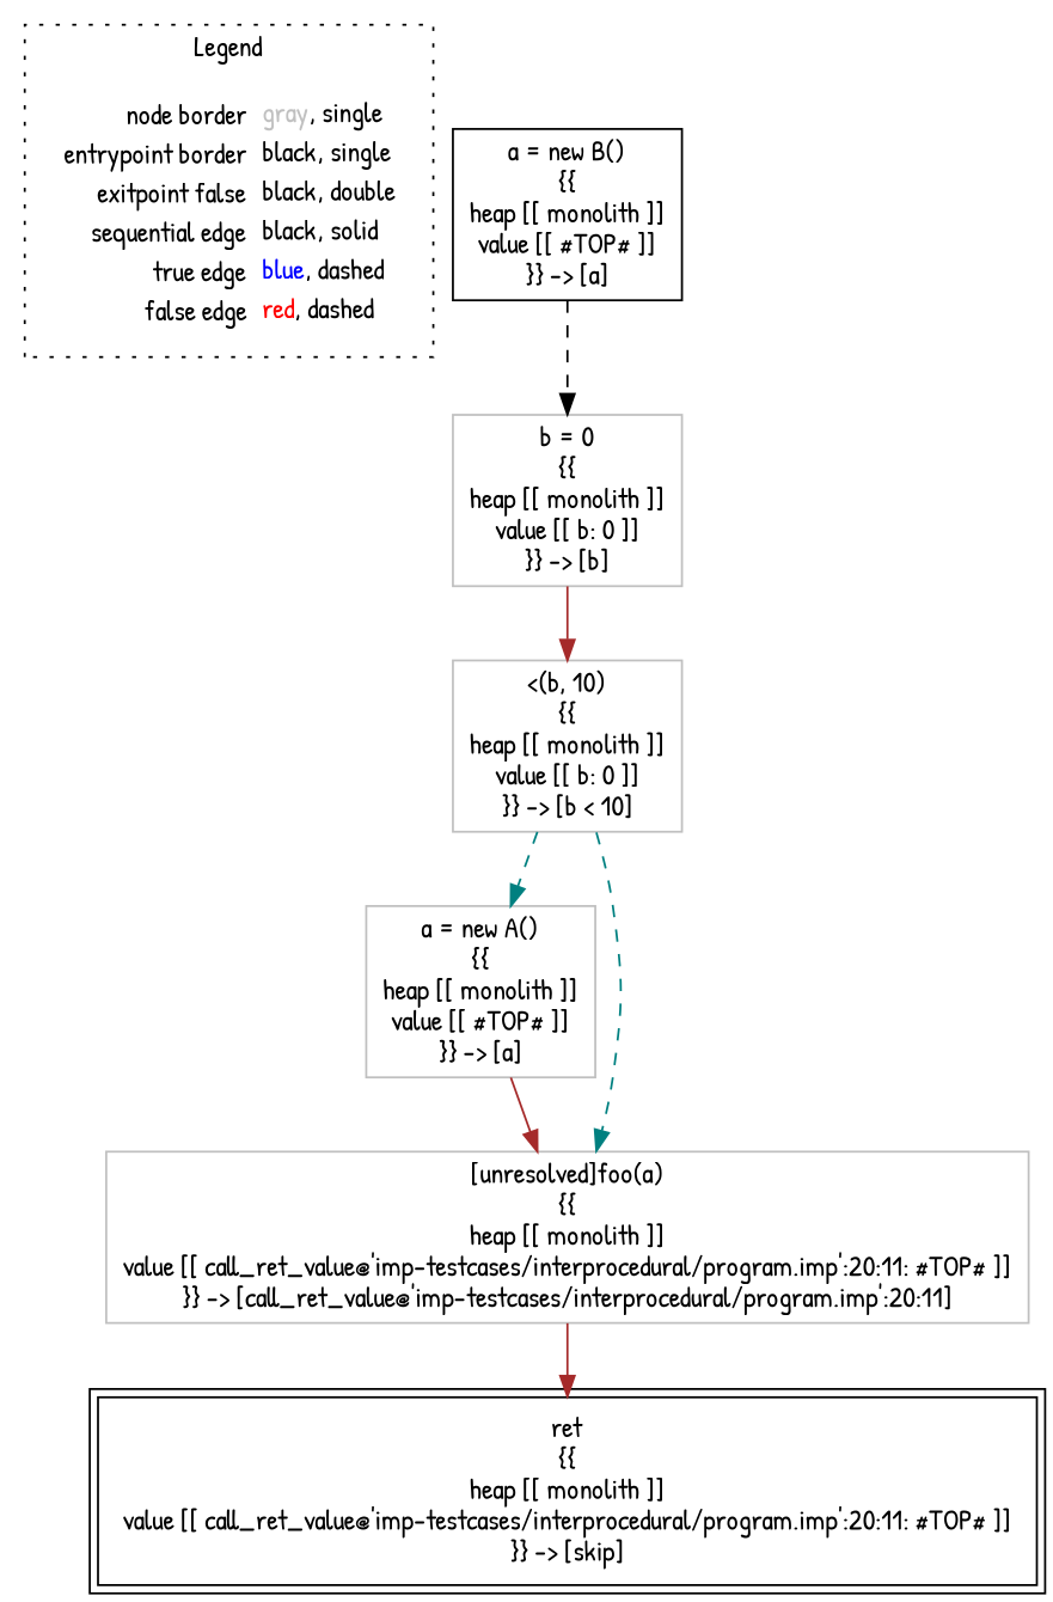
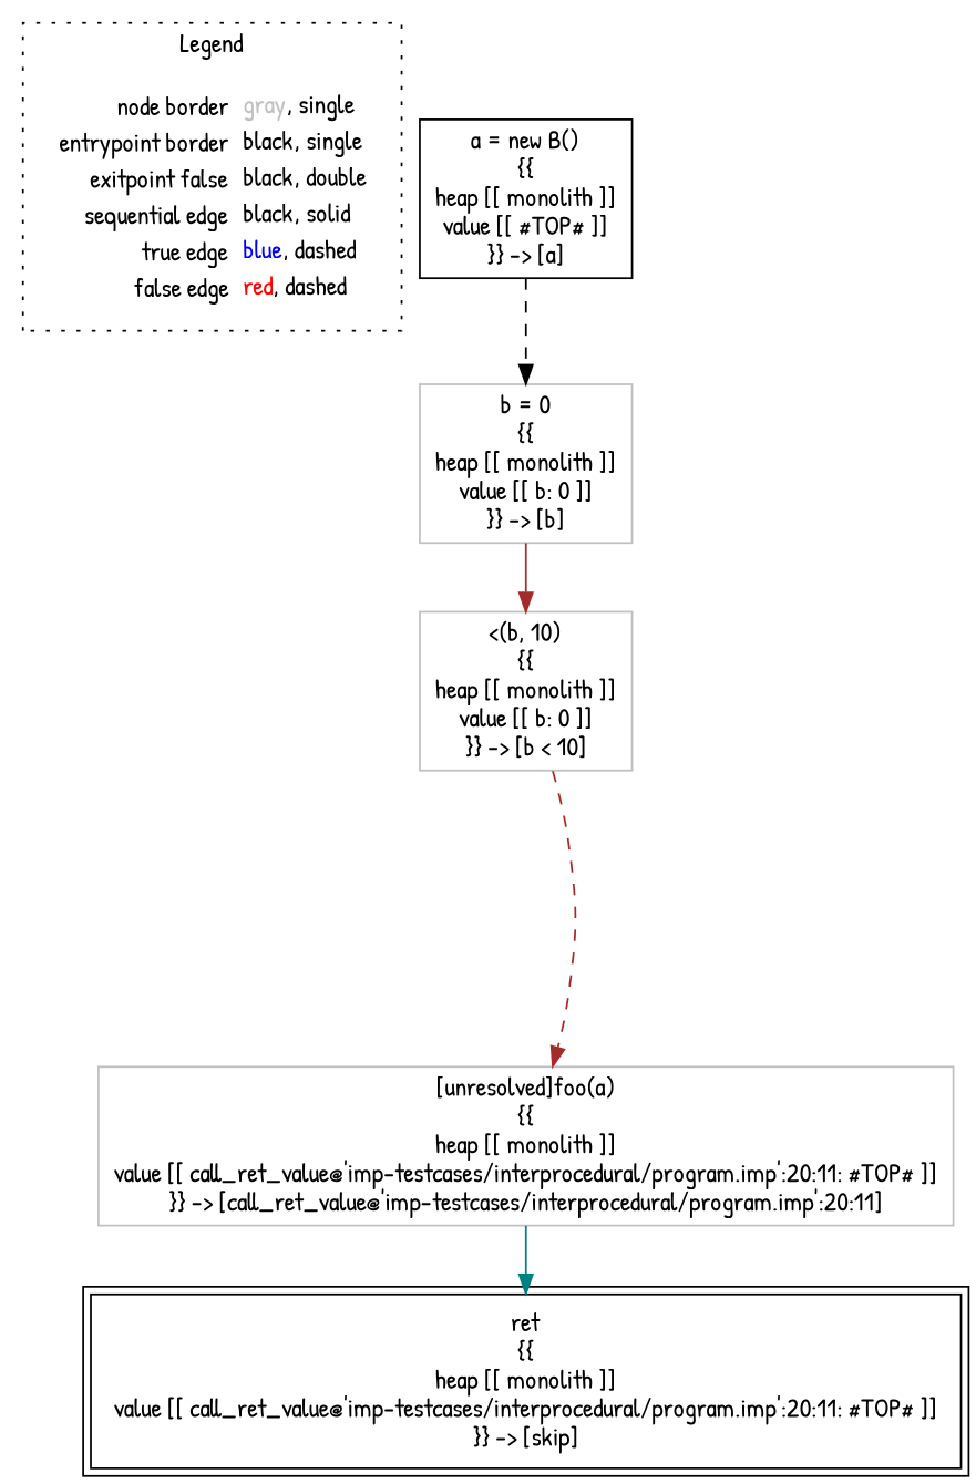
  digraph {
    fontname="Patrick Hand"
    node [fontname="Patrick Hand" shape=rect color=gray]
    edge [color=brown fontname="Patrick Hand"]
    n1 [label=<<table border="0" cellpadding="2" cellspacing="0" cellborder="0"><tr><td align="right">node border&nbsp;</td><td align="left"><font color="gray">gray</font>, single</td></tr><tr><td align="right">entrypoint border&nbsp;</td><td align="left"><font color="black">black</font>, single</td></tr><tr><td align="right">exitpoint false&nbsp;</td><td align="left"><font color="black">black</font>, double</td></tr><tr><td align="right">sequential edge&nbsp;</td><td align="left"><font color="black">black</font>, solid</td></tr><tr><td align="right">true edge&nbsp;</td><td align="left"><font color="blue">blue</font>, dashed</td></tr><tr><td align="right">false edge&nbsp;</td><td align="left"><font color="red">red</font>, dashed</td></tr></table>> shape=plaintext color=""]
    n2 [color=black label=<a = new B()<BR/>{{<BR/>heap [[ monolith ]]<BR/>value [[ #TOP# ]]<BR/>}} -&gt; [a]>]
    n3 [label=<b = 0<BR/>{{<BR/>heap [[ monolith ]]<BR/>value [[ b: 0 ]]<BR/>}} -&gt; [b]>]
    n4 [label=<&lt;(b, 10)<BR/>{{<BR/>heap [[ monolith ]]<BR/>value [[ b: 0 ]]<BR/>}} -&gt; [b &lt; 10]>]
-   n5 [label=<a = new A()<BR/>{{<BR/>heap [[ monolith ]]<BR/>value [[ #TOP# ]]<BR/>}} -&gt; [a]>]
    n6 [label=<[unresolved]foo(a)<BR/>{{<BR/>heap [[ monolith ]]<BR/>value [[ call_ret_value@'imp-testcases/interprocedural/program.imp':20:11: #TOP# ]]<BR/>}} -&gt; [call_ret_value@'imp-testcases/interprocedural/program.imp':20:11]>]
    n7 [color=black label=<ret<BR/>{{<BR/>heap [[ monolith ]]<BR/>value [[ call_ret_value@'imp-testcases/interprocedural/program.imp':20:11: #TOP# ]]<BR/>}} -&gt; [skip]> peripheries=2]
    subgraph cluster_1 {
      label=Legend
      style=dotted
      n1
    }
    n2 -> n3 [color=black style=dashed]
    n3 -> n4
-   n4 -> n5 [color=teal style=dashed]
-   n4 -> n6 [color=teal style=dashed]
-   n5 -> n6
-   n6 -> n7
+   n4 -> n6 [style=dashed]
+   n6 -> n7 [color=teal]
  }
